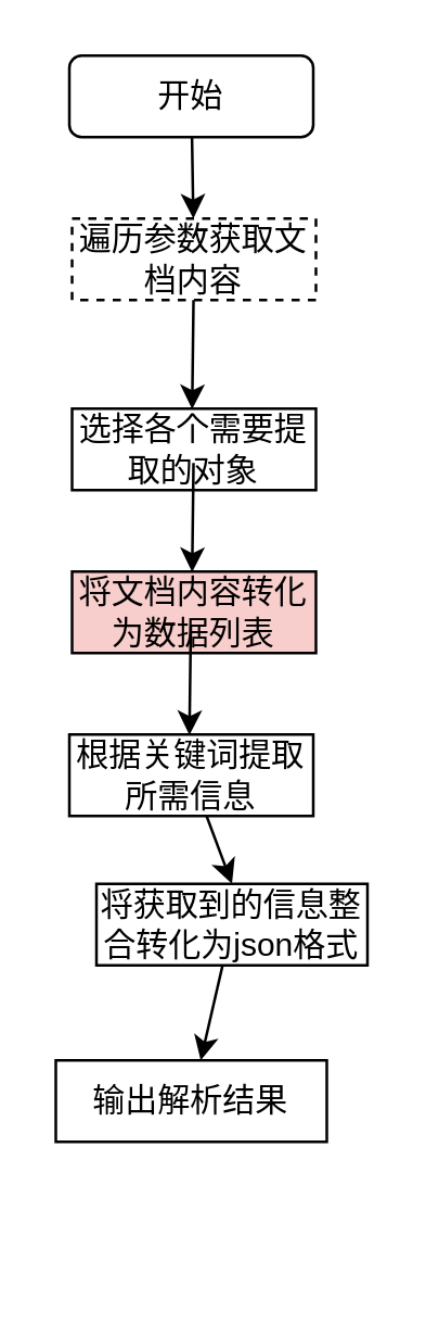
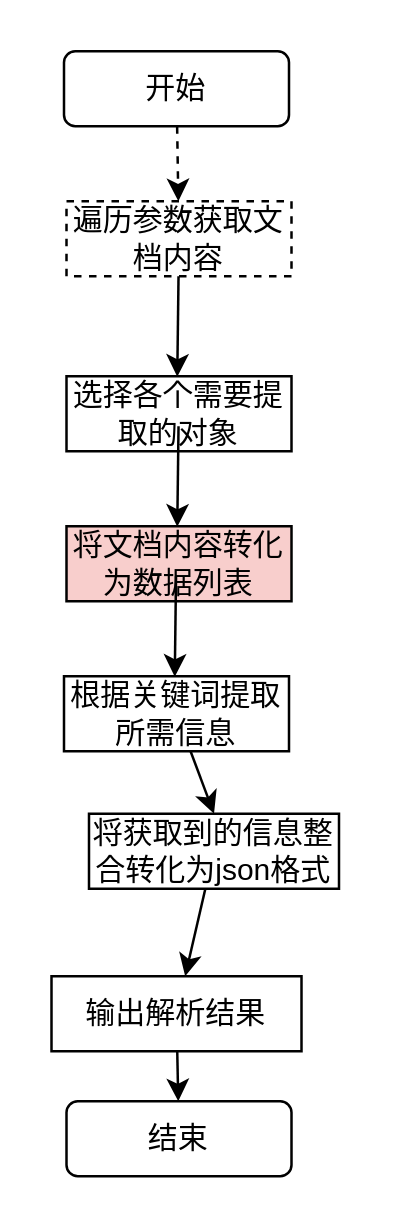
  <mxCell id="0" />
  <mxCell id="1" parent="0" />
  <mxCell id="2" value="开始" style="rounded=1;whiteSpace=wrap;html=1;" vertex="1" parent="1"><mxGeometry x="25" y="20" width="90" height="30" as="geometry" /></mxCell>
- <mxCell id="3" value="" style="endArrow=classic;html=1;rounded=0;" edge="1" parent="1" source="2" target="4"><mxGeometry width="50" height="50" relative="1" as="geometry"><mxPoint x="46" y="420" as="sourcePoint" /><mxPoint x="70" y="90" as="targetPoint" /></mxGeometry></mxCell>
+ <mxCell id="3" value="" style="endArrow=classic;html=1;rounded=0;dashed=1;" edge="1" parent="1" source="2" target="4"><mxGeometry width="50" height="50" relative="1" as="geometry"><mxPoint x="46" y="420" as="sourcePoint" /><mxPoint x="70" y="90" as="targetPoint" /></mxGeometry></mxCell>
  <mxCell id="4" value="遍历参数获取文档内容" style="rounded=0;whiteSpace=wrap;html=1;dashed=1;" vertex="1" parent="1"><mxGeometry x="26" y="80" width="90" height="30" as="geometry" /></mxCell>
  <mxCell id="5" value="" style="endArrow=classic;html=1;rounded=0;" edge="1" parent="1" source="4"><mxGeometry width="50" height="50" relative="1" as="geometry"><mxPoint x="46" y="420" as="sourcePoint" /><mxPoint x="70.31" y="150.194" as="targetPoint" /></mxGeometry></mxCell>
  <mxCell id="6" value="选择各个需要提取的对象" style="rounded=0;whiteSpace=wrap;html=1;" vertex="1" parent="1"><mxGeometry x="26" y="150" width="90" height="30" as="geometry" /></mxCell>
  <mxCell id="7" value="" style="endArrow=classic;html=1;rounded=0;" edge="1" parent="1"><mxGeometry width="50" height="50" relative="1" as="geometry"><mxPoint x="70.812" y="170" as="sourcePoint" /><mxPoint x="70.31" y="210.194" as="targetPoint" /></mxGeometry></mxCell>
  <mxCell id="8" value="将文档内容转化为数据列表" style="rounded=0;whiteSpace=wrap;html=1;fillColor=#f8cecc;" vertex="1" parent="1"><mxGeometry x="26" y="210" width="90" height="30" as="geometry" /></mxCell>
  <mxCell id="9" value="" style="endArrow=classic;html=1;rounded=0;" edge="1" parent="1"><mxGeometry width="50" height="50" relative="1" as="geometry"><mxPoint x="69.812" y="230" as="sourcePoint" /><mxPoint x="69.31" y="270.194" as="targetPoint" /></mxGeometry></mxCell>
  <mxCell id="10" value="根据关键词提取所需信息" style="rounded=0;whiteSpace=wrap;html=1;" vertex="1" parent="1"><mxGeometry x="25" y="270" width="90" height="30" as="geometry" /></mxCell>
  <mxCell id="11" value="" style="endArrow=classic;html=1;rounded=0;entryX=0.5;entryY=0;entryDx=0;entryDy=0;" edge="1" parent="1" source="10" target="12"><mxGeometry width="50" height="50" relative="1" as="geometry"><mxPoint x="40" y="440" as="sourcePoint" /><mxPoint x="80.31" y="330.194" as="targetPoint" /></mxGeometry></mxCell>
  <mxCell id="12" value="将获取到的信息整合转化为json格式" style="rounded=0;whiteSpace=wrap;html=1;" vertex="1" parent="1"><mxGeometry x="35" y="325" width="100" height="30" as="geometry" /></mxCell>
  <mxCell id="13" value="输出解析结果" style="rounded=0;whiteSpace=wrap;html=1;" vertex="1" parent="1"><mxGeometry x="20" y="390" width="100" height="30" as="geometry" /></mxCell>
  <mxCell id="14" value="" style="endArrow=classic;html=1;rounded=0;" edge="1" parent="1" source="12" target="13"><mxGeometry width="50" height="50" relative="1" as="geometry"><mxPoint x="76" y="530" as="sourcePoint" /><mxPoint x="126" y="480" as="targetPoint" /></mxGeometry></mxCell>
+ <mxCell id="15" value="结束" style="rounded=1;whiteSpace=wrap;html=1;" vertex="1" parent="1"><mxGeometry x="26" y="440" width="90" height="30" as="geometry" /></mxCell>
+ <mxCell id="16" value="" style="endArrow=classic;html=1;rounded=0;" edge="1" parent="1" source="13" target="15"><mxGeometry width="50" height="50" relative="1" as="geometry"><mxPoint x="46" y="400" as="sourcePoint" /><mxPoint x="96" y="350" as="targetPoint" /></mxGeometry></mxCell>
